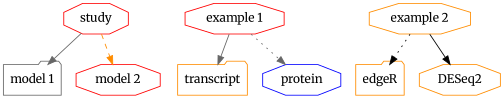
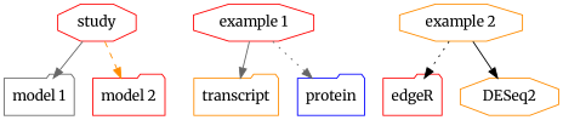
  digraph {
    fontname=Merriweather
    node [color=red fontname=Merriweather shape=octagon]
    edge [color=gray40 fontname=Merriweather style=solid]
    "model 1" [color=gray40 shape=folder]
    study
-   "model 2"
+   "model 2" [shape=folder]
    transcript [color=darkorange shape=folder]
    "example 1"
-   protein [color=blue]
+   protein [color=blue shape=folder]
    "example 2" [color=darkorange]
-   edgeR [color=darkorange shape=folder]
+   edgeR [shape=folder]
    DESeq2 [color=darkorange]
    study -> "model 1"
    study -> "model 2" [color=darkorange style=dashed]
    "example 1" -> transcript
    "example 1" -> protein [style=dotted]
    "example 2" -> edgeR [color=black style=dotted]
    "example 2" -> DESeq2 [color=black]
  }
